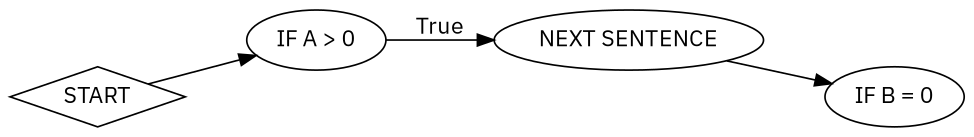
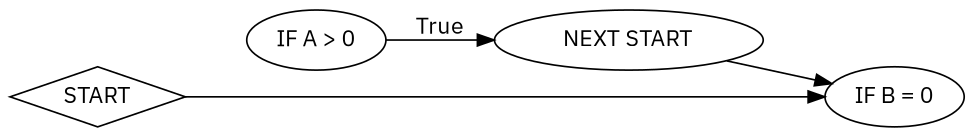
  digraph {
    fontname="IBM Plex Sans"
    rankdir=LR
    node [fontname="IBM Plex Sans" shape=ellipse]
    edge [fontname="IBM Plex Sans"]
    n1 [label=START shape=diamond]
    n2 [label="IF A > 0"]
-   n3 [label="NEXT SENTENCE"]
+   n3 [label="NEXT START"]
    n4 [label="IF B = 0"]
-   n1 -> n2
+   n1 -> n4
    n2 -> n3 [label=True]
    n3 -> n4
  }
